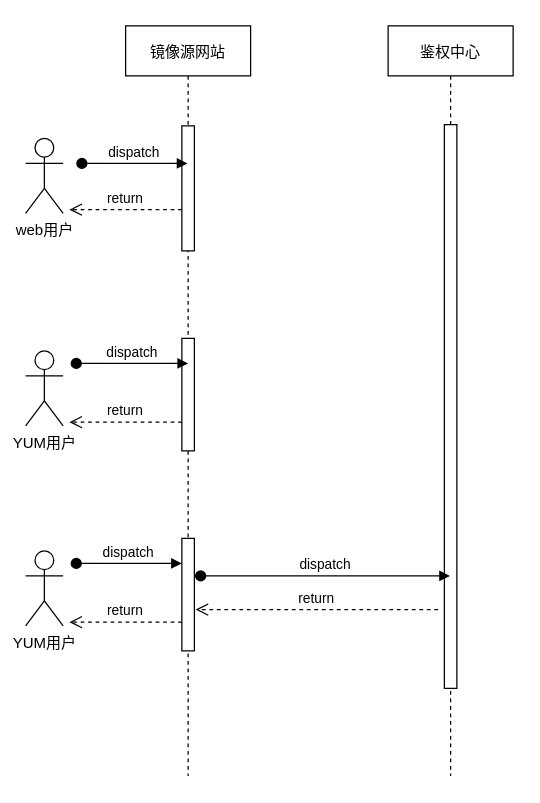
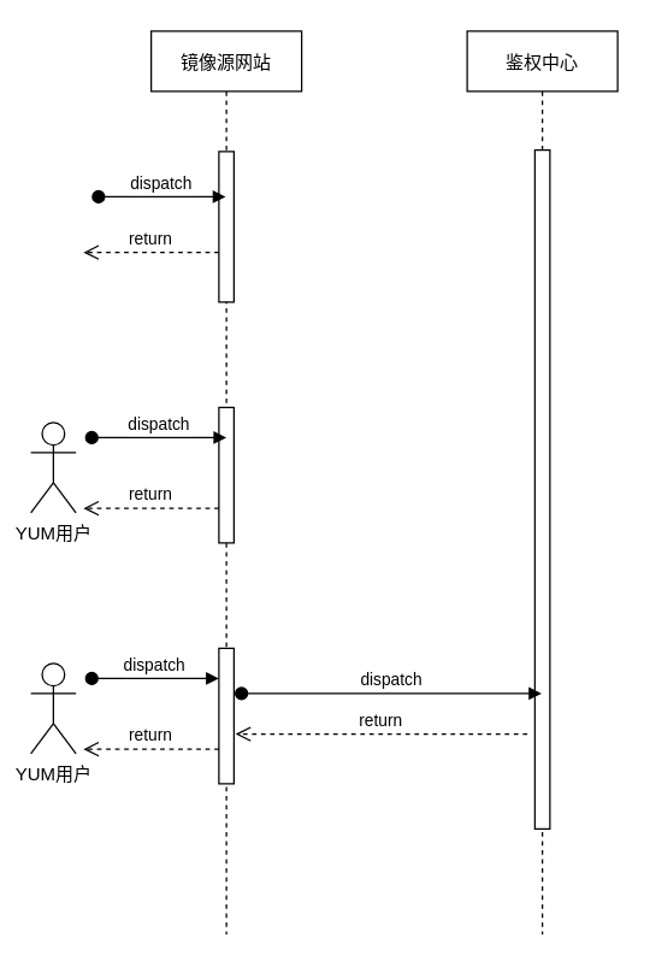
  <mxCell id="0" />
  <mxCell id="1" parent="0" />
  <mxCell id="2" value="镜像源网站" style="shape=umlLifeline;perimeter=lifelinePerimeter;container=1;collapsible=0;recursiveResize=0;rounded=0;shadow=0;strokeWidth=1;" parent="1" vertex="1"><mxGeometry x="100" y="20" width="100" height="600" as="geometry" /></mxCell>
  <mxCell id="3" value="" style="points=[];perimeter=orthogonalPerimeter;rounded=0;shadow=0;strokeWidth=1;" parent="2" vertex="1"><mxGeometry x="45" y="80" width="10" height="100" as="geometry" /></mxCell>
  <mxCell id="4" value="dispatch" style="verticalAlign=bottom;startArrow=oval;endArrow=block;startSize=8;shadow=0;strokeWidth=1;" parent="2" target="2" edge="1"><mxGeometry relative="1" as="geometry"><mxPoint x="-35" y="110" as="sourcePoint" /></mxGeometry></mxCell>
  <mxCell id="5" value="return" style="verticalAlign=bottom;endArrow=open;dashed=1;endSize=8;shadow=0;strokeWidth=1;" parent="2" edge="1"><mxGeometry relative="1" as="geometry"><mxPoint x="-45" y="147" as="targetPoint" /><mxPoint x="45" y="147" as="sourcePoint" /></mxGeometry></mxCell>
  <mxCell id="6" value="" style="points=[];perimeter=orthogonalPerimeter;rounded=0;shadow=0;strokeWidth=1;" vertex="1" parent="2"><mxGeometry x="45" y="250" width="10" height="90" as="geometry" /></mxCell>
  <mxCell id="7" value="return" style="verticalAlign=bottom;endArrow=open;dashed=1;endSize=8;shadow=0;strokeWidth=1;exitX=0;exitY=0.744;exitDx=0;exitDy=0;exitPerimeter=0;" edge="1" parent="2" source="6"><mxGeometry relative="1" as="geometry"><mxPoint x="-45" y="317" as="targetPoint" /><mxPoint x="35" y="317" as="sourcePoint" /></mxGeometry></mxCell>
  <mxCell id="8" value="dispatch" style="verticalAlign=bottom;startArrow=oval;endArrow=block;startSize=8;shadow=0;strokeWidth=1;" edge="1" parent="2"><mxGeometry relative="1" as="geometry"><mxPoint x="-39.5" y="270" as="sourcePoint" /><mxPoint x="50" y="270" as="targetPoint" /></mxGeometry></mxCell>
  <mxCell id="9" value="" style="points=[];perimeter=orthogonalPerimeter;rounded=0;shadow=0;strokeWidth=1;" vertex="1" parent="2"><mxGeometry x="45" y="410" width="10" height="90" as="geometry" /></mxCell>
  <mxCell id="10" value="鉴权中心" style="shape=umlLifeline;perimeter=lifelinePerimeter;container=1;collapsible=0;recursiveResize=0;rounded=0;shadow=0;strokeWidth=1;" parent="1" vertex="1"><mxGeometry x="310" y="20" width="100" height="600" as="geometry" /></mxCell>
  <mxCell id="11" value="" style="points=[];perimeter=orthogonalPerimeter;rounded=0;shadow=0;strokeWidth=1;" parent="10" vertex="1"><mxGeometry x="45" y="79" width="10" height="451" as="geometry" /></mxCell>
- <mxCell id="12" value="web用户" style="shape=umlActor;verticalLabelPosition=bottom;verticalAlign=top;html=1;outlineConnect=0;" vertex="1" parent="1"><mxGeometry x="20" y="110" width="30" height="60" as="geometry" /></mxCell>
  <mxCell id="13" value="YUM用户" style="shape=umlActor;verticalLabelPosition=bottom;verticalAlign=top;html=1;outlineConnect=0;" vertex="1" parent="1"><mxGeometry x="20" y="280" width="30" height="60" as="geometry" /></mxCell>
  <mxCell id="14" value="return" style="verticalAlign=bottom;endArrow=open;dashed=1;endSize=8;shadow=0;strokeWidth=1;exitX=0;exitY=0.744;exitDx=0;exitDy=0;exitPerimeter=0;" edge="1" parent="1" source="9"><mxGeometry relative="1" as="geometry"><mxPoint x="55" y="497" as="targetPoint" /><mxPoint x="-135" y="337" as="sourcePoint" /></mxGeometry></mxCell>
  <mxCell id="15" value="dispatch" style="verticalAlign=bottom;startArrow=oval;endArrow=block;startSize=8;shadow=0;strokeWidth=1;" edge="1" parent="1"><mxGeometry relative="1" as="geometry"><mxPoint x="60.5" y="450" as="sourcePoint" /><mxPoint x="145" y="450" as="targetPoint" /></mxGeometry></mxCell>
  <mxCell id="16" value="YUM用户" style="shape=umlActor;verticalLabelPosition=bottom;verticalAlign=top;html=1;outlineConnect=0;" vertex="1" parent="1"><mxGeometry x="20" y="440" width="30" height="60" as="geometry" /></mxCell>
  <mxCell id="17" value="dispatch" style="verticalAlign=bottom;startArrow=oval;endArrow=block;startSize=8;shadow=0;strokeWidth=1;" edge="1" parent="1" target="10"><mxGeometry relative="1" as="geometry"><mxPoint x="160" y="460" as="sourcePoint" /><mxPoint x="155" y="460" as="targetPoint" /></mxGeometry></mxCell>
  <mxCell id="18" value="return" style="verticalAlign=bottom;endArrow=open;dashed=1;endSize=8;shadow=0;strokeWidth=1;entryX=1.1;entryY=0.633;entryDx=0;entryDy=0;entryPerimeter=0;" edge="1" parent="1" target="9"><mxGeometry relative="1" as="geometry"><mxPoint x="65" y="507" as="targetPoint" /><mxPoint x="350" y="487" as="sourcePoint" /></mxGeometry></mxCell>
